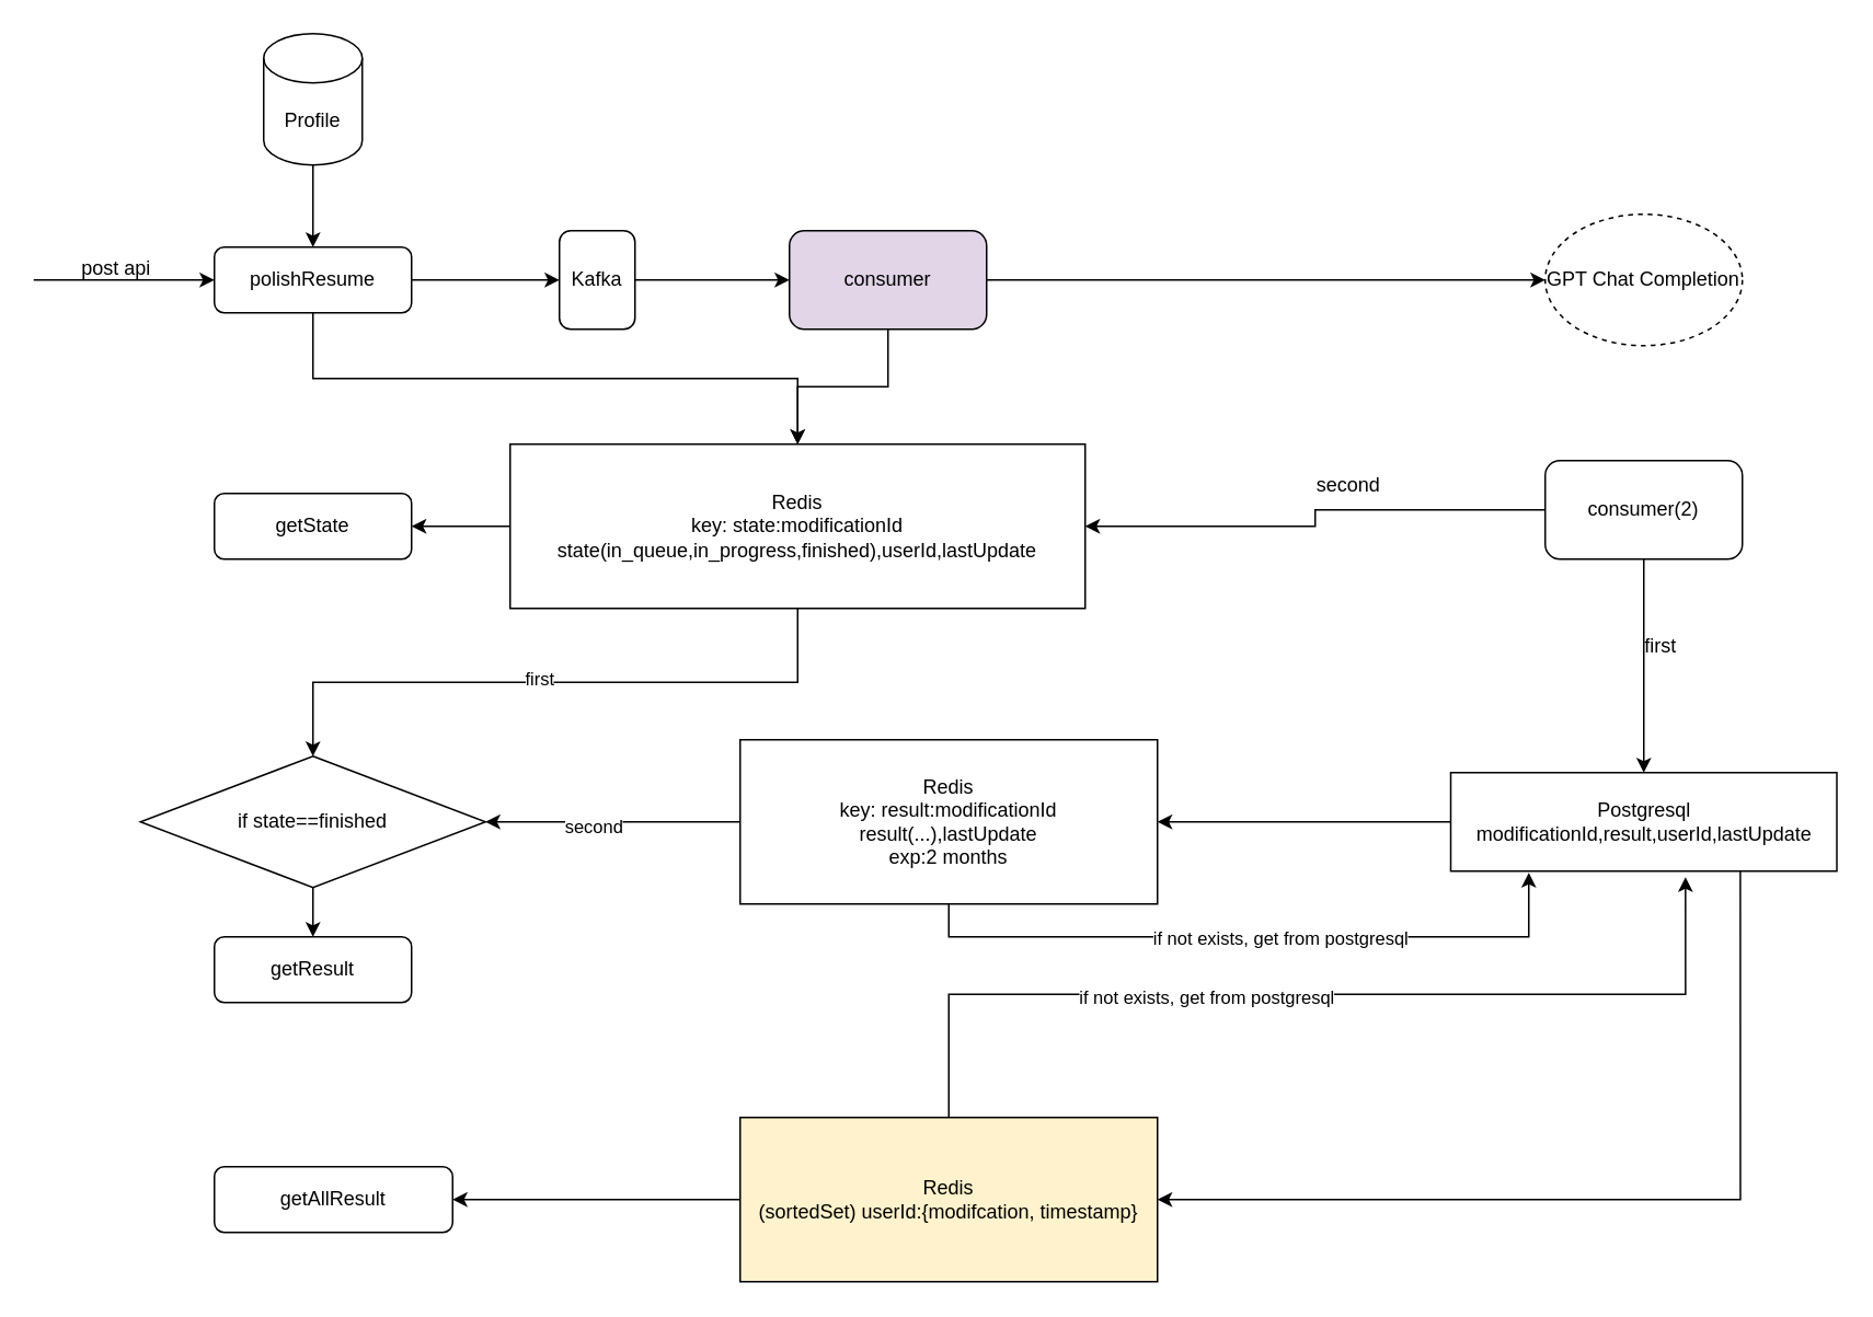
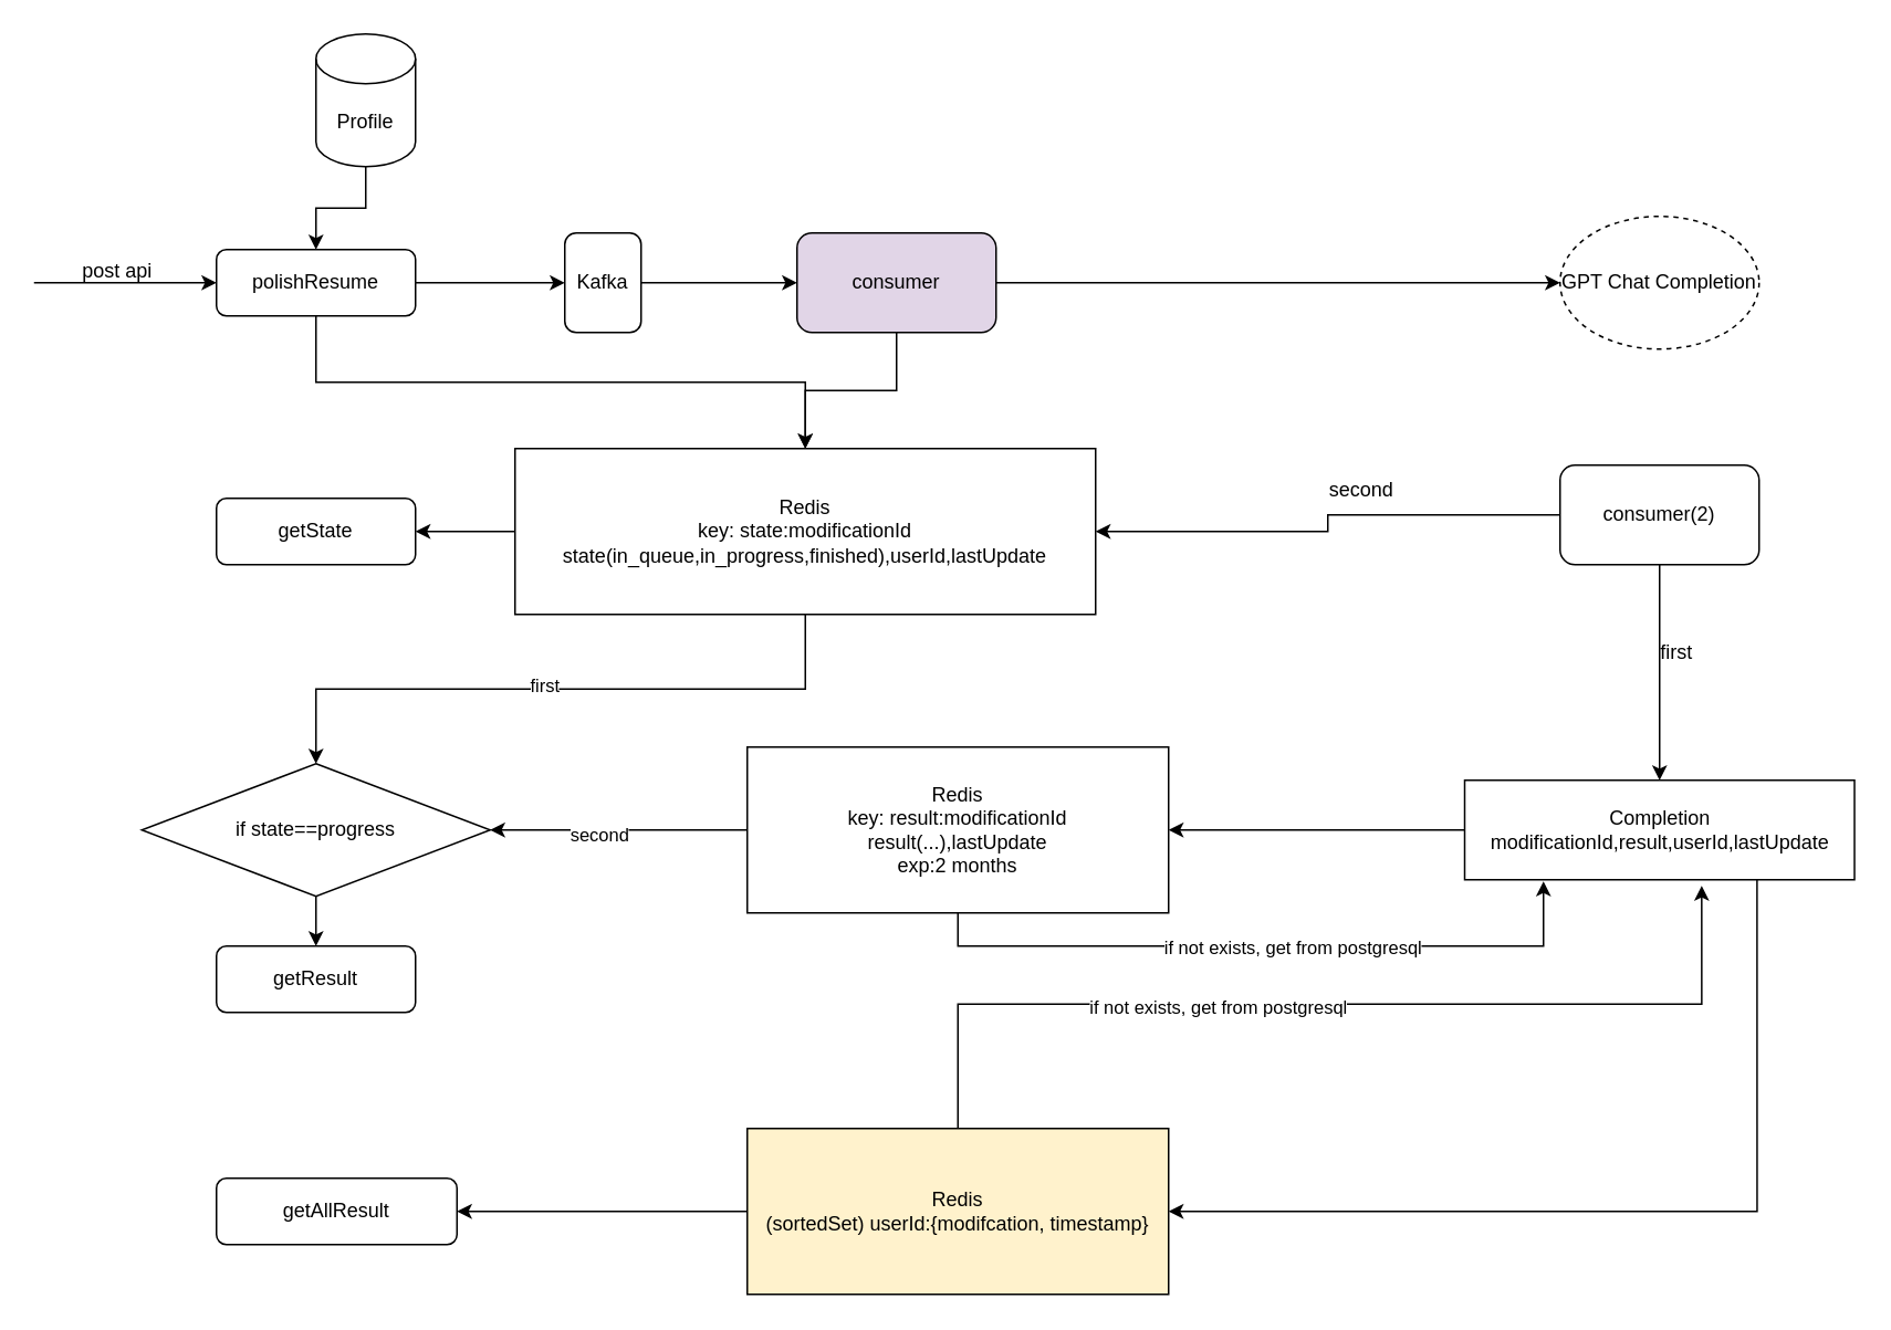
  <mxCell id="0" />
  <mxCell id="1" parent="0" />
  <mxCell id="2" style="edgeStyle=orthogonalEdgeStyle;rounded=0;orthogonalLoop=1;jettySize=auto;html=1;entryX=0;entryY=0.5;entryDx=0;entryDy=0;" edge="1" parent="1" target="5"><mxGeometry relative="1" as="geometry"><mxPoint x="20" y="170" as="sourcePoint" /><Array as="points"><mxPoint x="40" y="170" /></Array></mxGeometry></mxCell>
  <mxCell id="3" style="edgeStyle=orthogonalEdgeStyle;rounded=0;orthogonalLoop=1;jettySize=auto;html=1;exitX=1;exitY=0.5;exitDx=0;exitDy=0;entryX=0;entryY=0.5;entryDx=0;entryDy=0;" edge="1" parent="1" source="5" target="14"><mxGeometry relative="1" as="geometry" /></mxCell>
  <mxCell id="4" style="edgeStyle=orthogonalEdgeStyle;rounded=0;orthogonalLoop=1;jettySize=auto;html=1;exitX=0.5;exitY=1;exitDx=0;exitDy=0;entryX=0.5;entryY=0;entryDx=0;entryDy=0;" edge="1" parent="1" source="5" target="10"><mxGeometry relative="1" as="geometry"><mxPoint x="530" y="270" as="targetPoint" /></mxGeometry></mxCell>
  <mxCell id="5" value="polishResume" style="rounded=1;whiteSpace=wrap;html=1;" vertex="1" parent="1"><mxGeometry x="130" y="150" width="120" height="40" as="geometry" /></mxCell>
  <mxCell id="6" value="post api" style="text;html=1;align=center;verticalAlign=middle;resizable=0;points=[];autosize=1;strokeColor=none;fillColor=none;" vertex="1" parent="1"><mxGeometry x="35" y="148" width="70" height="30" as="geometry" /></mxCell>
  <mxCell id="7" style="edgeStyle=orthogonalEdgeStyle;rounded=0;orthogonalLoop=1;jettySize=auto;html=1;exitX=0;exitY=0.5;exitDx=0;exitDy=0;entryX=1;entryY=0.5;entryDx=0;entryDy=0;" edge="1" parent="1" source="10" target="34"><mxGeometry relative="1" as="geometry" /></mxCell>
  <mxCell id="8" style="edgeStyle=orthogonalEdgeStyle;rounded=0;orthogonalLoop=1;jettySize=auto;html=1;exitX=0.5;exitY=1;exitDx=0;exitDy=0;entryX=0.5;entryY=0;entryDx=0;entryDy=0;" edge="1" parent="1" source="10" target="26"><mxGeometry relative="1" as="geometry" /></mxCell>
  <mxCell id="9" value="first" style="edgeLabel;html=1;align=center;verticalAlign=middle;resizable=0;points=[];" vertex="1" connectable="0" parent="8"><mxGeometry x="0.055" y="-3" relative="1" as="geometry"><mxPoint as="offset" /></mxGeometry></mxCell>
  <mxCell id="10" value="Redis&lt;br&gt;key: state:modificationId&lt;br&gt;state(in_queue,in_progress,finished),userId,lastUpdate" style="rounded=0;whiteSpace=wrap;html=1;" vertex="1" parent="1"><mxGeometry x="310" y="270" width="350" height="100" as="geometry" /></mxCell>
  <mxCell id="11" value="" style="edgeStyle=orthogonalEdgeStyle;rounded=0;orthogonalLoop=1;jettySize=auto;html=1;" edge="1" parent="1" source="24" target="18"><mxGeometry relative="1" as="geometry" /></mxCell>
  <mxCell id="12" value="GPT Chat Completion" style="ellipse;whiteSpace=wrap;html=1;dashed=1;" vertex="1" parent="1"><mxGeometry x="940" y="130" width="120" height="80" as="geometry" /></mxCell>
  <mxCell id="13" style="edgeStyle=orthogonalEdgeStyle;rounded=0;orthogonalLoop=1;jettySize=auto;html=1;exitX=1;exitY=0.5;exitDx=0;exitDy=0;entryX=0;entryY=0.5;entryDx=0;entryDy=0;" edge="1" parent="1" source="21" target="12"><mxGeometry relative="1" as="geometry" /></mxCell>
  <mxCell id="14" value="Kafka" style="rounded=1;whiteSpace=wrap;html=1;" vertex="1" parent="1"><mxGeometry x="340" y="140" width="46" height="60" as="geometry" /></mxCell>
  <mxCell id="15" style="edgeStyle=orthogonalEdgeStyle;rounded=0;orthogonalLoop=1;jettySize=auto;html=1;exitX=0.5;exitY=1;exitDx=0;exitDy=0;exitPerimeter=0;entryX=0.5;entryY=0;entryDx=0;entryDy=0;" edge="1" parent="1" source="16" target="5"><mxGeometry relative="1" as="geometry" /></mxCell>
- <mxCell id="16" value="Profile" style="shape=cylinder3;whiteSpace=wrap;html=1;boundedLbl=1;backgroundOutline=1;size=15;" vertex="1" parent="1"><mxGeometry x="160" y="20" width="60" height="80" as="geometry" /></mxCell>
+ <mxCell id="16" value="Profile" style="shape=cylinder3;whiteSpace=wrap;html=1;boundedLbl=1;backgroundOutline=1;size=15;" vertex="1" parent="1"><mxGeometry x="190" y="20" width="60" height="80" as="geometry" /></mxCell>
  <mxCell id="17" style="edgeStyle=orthogonalEdgeStyle;rounded=0;orthogonalLoop=1;jettySize=auto;html=1;exitX=0;exitY=0.5;exitDx=0;exitDy=0;entryX=1;entryY=0.5;entryDx=0;entryDy=0;" edge="1" parent="1" source="18" target="31"><mxGeometry relative="1" as="geometry" /></mxCell>
- <mxCell id="18" value="Postgresql&lt;br&gt;modificationId,result,userId,lastUpdate" style="rounded=0;whiteSpace=wrap;html=1;" vertex="1" parent="1"><mxGeometry x="882.5" y="470" width="235" height="60" as="geometry" /></mxCell>
+ <mxCell id="18" value="Completion&lt;br&gt;modificationId,result,userId,lastUpdate" style="rounded=0;whiteSpace=wrap;html=1;" vertex="1" parent="1"><mxGeometry x="882.5" y="470" width="235" height="60" as="geometry" /></mxCell>
  <mxCell id="19" value="" style="edgeStyle=orthogonalEdgeStyle;rounded=0;orthogonalLoop=1;jettySize=auto;html=1;exitX=1;exitY=0.5;exitDx=0;exitDy=0;entryX=0;entryY=0.5;entryDx=0;entryDy=0;" edge="1" parent="1" source="14" target="21"><mxGeometry relative="1" as="geometry"><mxPoint x="386" y="170" as="sourcePoint" /><mxPoint x="626" y="170" as="targetPoint" /></mxGeometry></mxCell>
  <mxCell id="20" style="edgeStyle=orthogonalEdgeStyle;rounded=0;orthogonalLoop=1;jettySize=auto;html=1;exitX=0.5;exitY=1;exitDx=0;exitDy=0;entryX=0.5;entryY=0;entryDx=0;entryDy=0;" edge="1" parent="1" source="21" target="10"><mxGeometry relative="1" as="geometry"><mxPoint x="496" y="260" as="targetPoint" /></mxGeometry></mxCell>
  <mxCell id="21" value="consumer" style="rounded=1;whiteSpace=wrap;html=1;fillColor=#e1d5e7;" vertex="1" parent="1"><mxGeometry x="480" y="140" width="120" height="60" as="geometry" /></mxCell>
  <mxCell id="22" value="getResult" style="rounded=1;whiteSpace=wrap;html=1;" vertex="1" parent="1"><mxGeometry x="130" y="570" width="120" height="40" as="geometry" /></mxCell>
  <mxCell id="23" value="" style="edgeStyle=orthogonalEdgeStyle;rounded=0;orthogonalLoop=1;jettySize=auto;html=1;entryX=1;entryY=0.5;entryDx=0;entryDy=0;" edge="1" parent="1" source="24" target="10"><mxGeometry relative="1" as="geometry"><mxPoint x="894" y="310" as="targetPoint" /></mxGeometry></mxCell>
  <mxCell id="24" value="consumer(2)" style="rounded=1;whiteSpace=wrap;html=1;" vertex="1" parent="1"><mxGeometry x="940" y="280" width="120" height="60" as="geometry" /></mxCell>
  <mxCell id="25" style="edgeStyle=orthogonalEdgeStyle;rounded=0;orthogonalLoop=1;jettySize=auto;html=1;exitX=0.5;exitY=1;exitDx=0;exitDy=0;entryX=0.5;entryY=0;entryDx=0;entryDy=0;" edge="1" parent="1" source="26" target="22"><mxGeometry relative="1" as="geometry" /></mxCell>
- <mxCell id="26" value="if state==finished" style="rhombus;whiteSpace=wrap;html=1;" vertex="1" parent="1"><mxGeometry x="85" y="460" width="210" height="80" as="geometry" /></mxCell>
+ <mxCell id="26" value="if state==progress" style="rhombus;whiteSpace=wrap;html=1;" vertex="1" parent="1"><mxGeometry x="85" y="460" width="210" height="80" as="geometry" /></mxCell>
  <mxCell id="27" style="edgeStyle=orthogonalEdgeStyle;rounded=0;orthogonalLoop=1;jettySize=auto;html=1;exitX=0;exitY=0.5;exitDx=0;exitDy=0;entryX=1;entryY=0.5;entryDx=0;entryDy=0;" edge="1" parent="1" source="31" target="26"><mxGeometry relative="1" as="geometry" /></mxCell>
  <mxCell id="28" value="second" style="edgeLabel;html=1;align=center;verticalAlign=middle;resizable=0;points=[];" vertex="1" connectable="0" parent="27"><mxGeometry x="0.159" y="2" relative="1" as="geometry"><mxPoint as="offset" /></mxGeometry></mxCell>
  <mxCell id="29" style="edgeStyle=orthogonalEdgeStyle;rounded=0;orthogonalLoop=1;jettySize=auto;html=1;exitX=0.5;exitY=1;exitDx=0;exitDy=0;" edge="1" parent="1" source="31"><mxGeometry relative="1" as="geometry"><mxPoint x="930" y="531" as="targetPoint" /><Array as="points"><mxPoint x="577" y="570" /><mxPoint x="930" y="570" /><mxPoint x="930" y="531" /></Array></mxGeometry></mxCell>
  <mxCell id="30" value="if not exists, get from postgresql" style="edgeLabel;html=1;align=center;verticalAlign=middle;resizable=0;points=[];" vertex="1" connectable="0" parent="29"><mxGeometry x="-0.432" y="1" relative="1" as="geometry"><mxPoint x="104" y="1" as="offset" /></mxGeometry></mxCell>
  <mxCell id="31" value="Redis&lt;br&gt;key: result:modificationId&lt;br&gt;&lt;span style=&quot;background-color: initial;&quot;&gt;result(...),lastUpdate&lt;br&gt;exp:2 months&lt;br&gt;&lt;/span&gt;" style="rounded=0;whiteSpace=wrap;html=1;" vertex="1" parent="1"><mxGeometry x="450" y="450" width="254" height="100" as="geometry" /></mxCell>
  <mxCell id="32" value="first" style="text;html=1;align=center;verticalAlign=middle;resizable=0;points=[];autosize=1;strokeColor=none;fillColor=none;" vertex="1" parent="1"><mxGeometry x="990" y="378" width="40" height="30" as="geometry" /></mxCell>
  <mxCell id="33" value="second" style="text;html=1;align=center;verticalAlign=middle;resizable=0;points=[];autosize=1;strokeColor=none;fillColor=none;" vertex="1" parent="1"><mxGeometry x="790" y="280" width="60" height="30" as="geometry" /></mxCell>
  <mxCell id="34" value="getState" style="rounded=1;whiteSpace=wrap;html=1;" vertex="1" parent="1"><mxGeometry x="130" y="300" width="120" height="40" as="geometry" /></mxCell>
  <mxCell id="35" style="edgeStyle=orthogonalEdgeStyle;rounded=0;orthogonalLoop=1;jettySize=auto;html=1;exitX=0;exitY=0.5;exitDx=0;exitDy=0;" edge="1" parent="1" source="39" target="40"><mxGeometry relative="1" as="geometry" /></mxCell>
  <mxCell id="36" style="edgeStyle=orthogonalEdgeStyle;rounded=0;orthogonalLoop=1;jettySize=auto;html=1;exitX=0.75;exitY=1;exitDx=0;exitDy=0;entryX=1;entryY=0.5;entryDx=0;entryDy=0;" edge="1" parent="1" source="18" target="39"><mxGeometry relative="1" as="geometry" /></mxCell>
  <mxCell id="37" style="edgeStyle=orthogonalEdgeStyle;rounded=0;orthogonalLoop=1;jettySize=auto;html=1;exitX=0.5;exitY=0;exitDx=0;exitDy=0;entryX=0.608;entryY=1.061;entryDx=0;entryDy=0;entryPerimeter=0;" edge="1" parent="1" source="39" target="18"><mxGeometry relative="1" as="geometry" /></mxCell>
  <mxCell id="38" value="if not exists, get from postgresql" style="edgeLabel;html=1;align=center;verticalAlign=middle;resizable=0;points=[];" vertex="1" connectable="0" parent="37"><mxGeometry x="-0.224" y="-1" relative="1" as="geometry"><mxPoint as="offset" /></mxGeometry></mxCell>
  <mxCell id="39" value="Redis&lt;br&gt;&lt;span style=&quot;background-color: initial;&quot;&gt;(sortedSet) userId:{modifcation, timestamp}&lt;br&gt;&lt;/span&gt;" style="rounded=0;whiteSpace=wrap;html=1;fillColor=#fff2cc;" vertex="1" parent="1"><mxGeometry x="450" y="680" width="254" height="100" as="geometry" /></mxCell>
  <mxCell id="40" value="getAllResult" style="rounded=1;whiteSpace=wrap;html=1;" vertex="1" parent="1"><mxGeometry x="130" y="710" width="145" height="40" as="geometry" /></mxCell>
